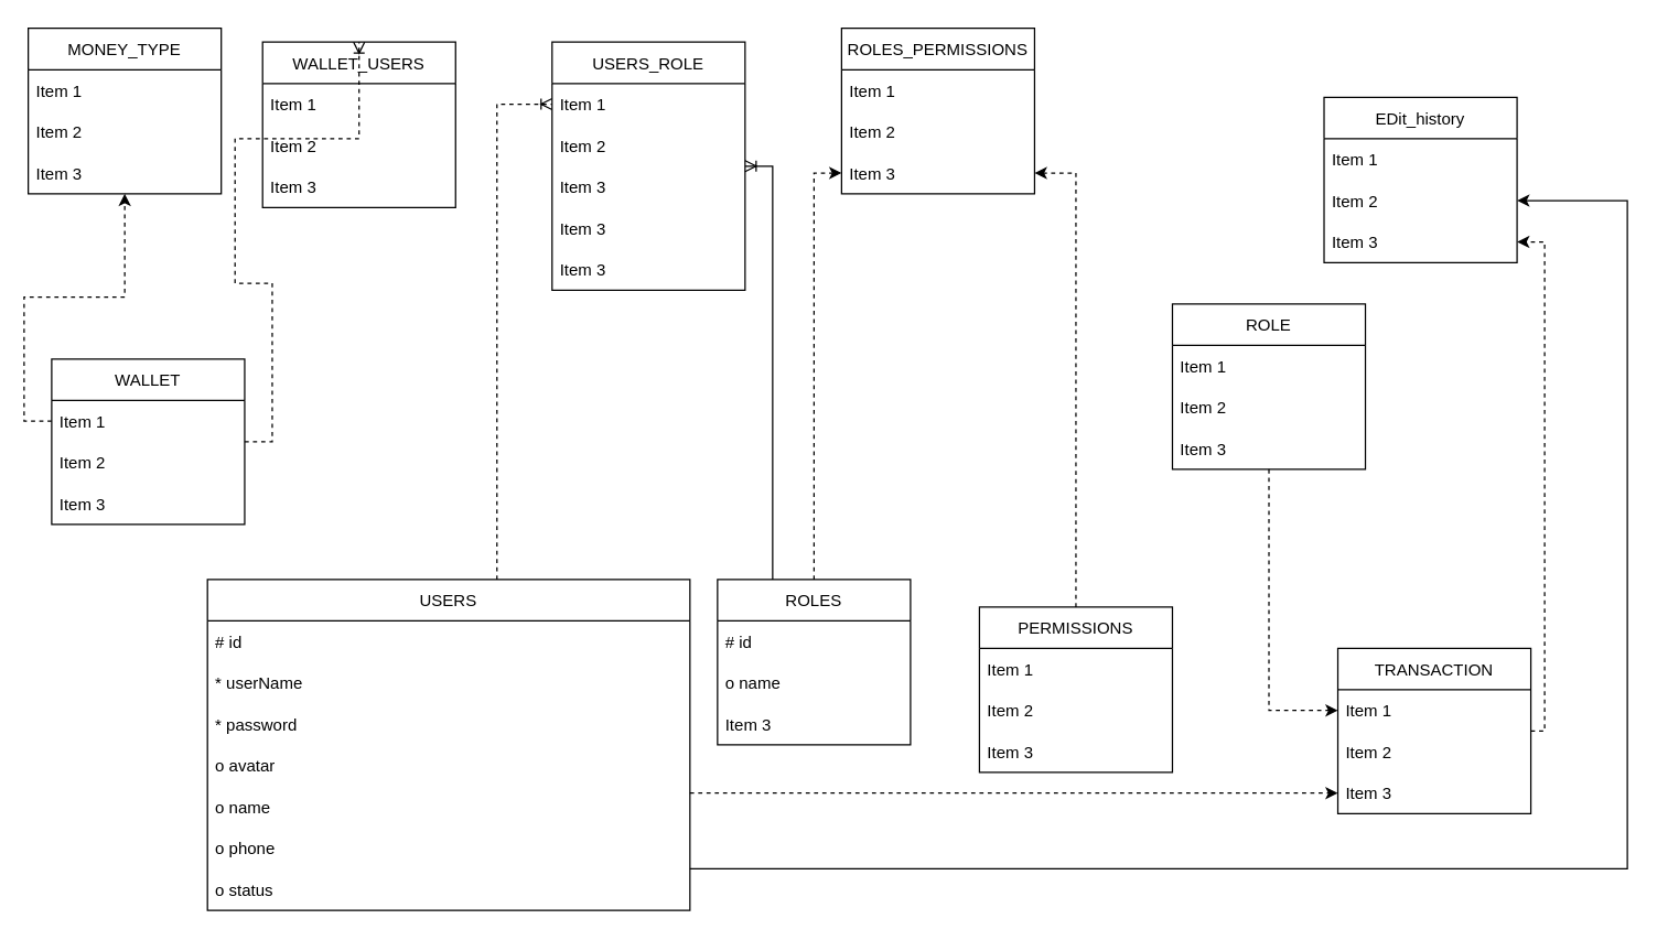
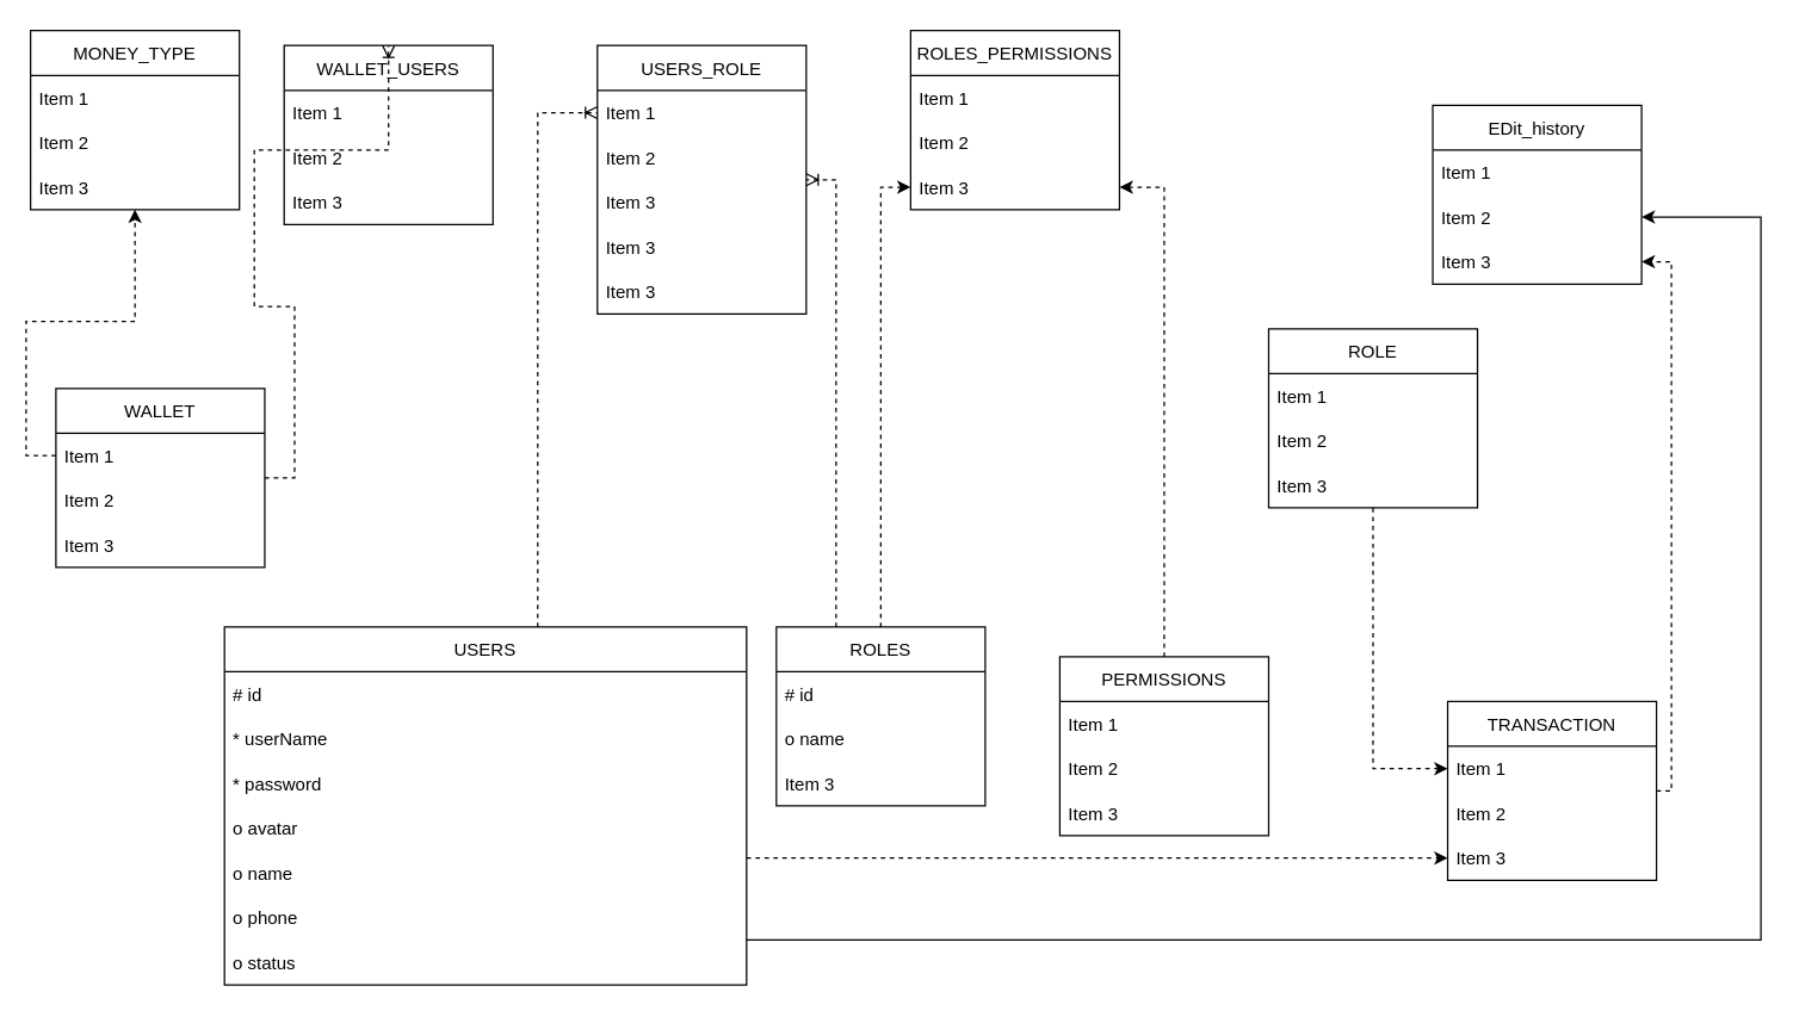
  <mxCell id="0" />
  <mxCell id="1" parent="0" />
  <mxCell id="2" style="edgeStyle=orthogonalEdgeStyle;rounded=0;orthogonalLoop=1;jettySize=auto;html=1;entryX=0;entryY=0.5;entryDx=0;entryDy=0;dashed=1;elbow=vertical;" edge="1" parent="1" source="57" target="49"><mxGeometry relative="1" as="geometry" /></mxCell>
  <mxCell id="3" value="WALLET_USERS" style="swimlane;fontStyle=0;childLayout=stackLayout;horizontal=1;startSize=30;horizontalStack=0;resizeParent=1;resizeParentMax=0;resizeLast=0;collapsible=1;marginBottom=0;" parent="1" vertex="1"><mxGeometry x="190" y="30" width="140" height="120" as="geometry" /></mxCell>
  <mxCell id="4" value="Item 1" style="text;strokeColor=none;fillColor=none;align=left;verticalAlign=middle;spacingLeft=4;spacingRight=4;overflow=hidden;points=[[0,0.5],[1,0.5]];portConstraint=eastwest;rotatable=0;" parent="3" vertex="1"><mxGeometry y="30" width="140" height="30" as="geometry" /></mxCell>
  <mxCell id="5" value="Item 2" style="text;strokeColor=none;fillColor=none;align=left;verticalAlign=middle;spacingLeft=4;spacingRight=4;overflow=hidden;points=[[0,0.5],[1,0.5]];portConstraint=eastwest;rotatable=0;" parent="3" vertex="1"><mxGeometry y="60" width="140" height="30" as="geometry" /></mxCell>
  <mxCell id="6" value="Item 3" style="text;strokeColor=none;fillColor=none;align=left;verticalAlign=middle;spacingLeft=4;spacingRight=4;overflow=hidden;points=[[0,0.5],[1,0.5]];portConstraint=eastwest;rotatable=0;" parent="3" vertex="1"><mxGeometry y="90" width="140" height="30" as="geometry" /></mxCell>
  <mxCell id="7" value="USERS_ROLE" style="swimlane;fontStyle=0;childLayout=stackLayout;horizontal=1;startSize=30;horizontalStack=0;resizeParent=1;resizeParentMax=0;resizeLast=0;collapsible=1;marginBottom=0;" parent="1" vertex="1"><mxGeometry x="400" y="30" width="140" height="180" as="geometry" /></mxCell>
  <mxCell id="8" value="Item 1" style="text;strokeColor=none;fillColor=none;align=left;verticalAlign=middle;spacingLeft=4;spacingRight=4;overflow=hidden;points=[[0,0.5],[1,0.5]];portConstraint=eastwest;rotatable=0;" parent="7" vertex="1"><mxGeometry y="30" width="140" height="30" as="geometry" /></mxCell>
  <mxCell id="9" value="Item 2" style="text;strokeColor=none;fillColor=none;align=left;verticalAlign=middle;spacingLeft=4;spacingRight=4;overflow=hidden;points=[[0,0.5],[1,0.5]];portConstraint=eastwest;rotatable=0;" parent="7" vertex="1"><mxGeometry y="60" width="140" height="30" as="geometry" /></mxCell>
  <mxCell id="10" value="Item 3" style="text;strokeColor=none;fillColor=none;align=left;verticalAlign=middle;spacingLeft=4;spacingRight=4;overflow=hidden;points=[[0,0.5],[1,0.5]];portConstraint=eastwest;rotatable=0;" parent="7" vertex="1"><mxGeometry y="90" width="140" height="30" as="geometry" /></mxCell>
  <mxCell id="11" value="Item 3" style="text;strokeColor=none;fillColor=none;align=left;verticalAlign=middle;spacingLeft=4;spacingRight=4;overflow=hidden;points=[[0,0.5],[1,0.5]];portConstraint=eastwest;rotatable=0;" parent="7" vertex="1"><mxGeometry y="120" width="140" height="30" as="geometry" /></mxCell>
  <mxCell id="12" value="Item 3" style="text;strokeColor=none;fillColor=none;align=left;verticalAlign=middle;spacingLeft=4;spacingRight=4;overflow=hidden;points=[[0,0.5],[1,0.5]];portConstraint=eastwest;rotatable=0;" parent="7" vertex="1"><mxGeometry y="150" width="140" height="30" as="geometry" /></mxCell>
  <mxCell id="13" style="edgeStyle=orthogonalEdgeStyle;rounded=0;orthogonalLoop=1;jettySize=auto;html=1;entryX=0.5;entryY=0;entryDx=0;entryDy=0;dashed=1;endArrow=ERoneToMany;endFill=0;" parent="1" source="14" target="3" edge="1"><mxGeometry relative="1" as="geometry"><Array as="points"><mxPoint x="197" y="320" /><mxPoint x="197" y="205" /><mxPoint x="170" y="205" /><mxPoint x="170" y="100" /><mxPoint x="260" y="100" /></Array></mxGeometry></mxCell>
  <mxCell id="14" value="WALLET" style="swimlane;fontStyle=0;childLayout=stackLayout;horizontal=1;startSize=30;horizontalStack=0;resizeParent=1;resizeParentMax=0;resizeLast=0;collapsible=1;marginBottom=0;" parent="1" vertex="1"><mxGeometry x="37" y="260" width="140" height="120" as="geometry" /></mxCell>
  <mxCell id="15" value="Item 1" style="text;strokeColor=none;fillColor=none;align=left;verticalAlign=middle;spacingLeft=4;spacingRight=4;overflow=hidden;points=[[0,0.5],[1,0.5]];portConstraint=eastwest;rotatable=0;" parent="14" vertex="1"><mxGeometry y="30" width="140" height="30" as="geometry" /></mxCell>
  <mxCell id="16" value="Item 2" style="text;strokeColor=none;fillColor=none;align=left;verticalAlign=middle;spacingLeft=4;spacingRight=4;overflow=hidden;points=[[0,0.5],[1,0.5]];portConstraint=eastwest;rotatable=0;" parent="14" vertex="1"><mxGeometry y="60" width="140" height="30" as="geometry" /></mxCell>
  <mxCell id="17" value="Item 3" style="text;strokeColor=none;fillColor=none;align=left;verticalAlign=middle;spacingLeft=4;spacingRight=4;overflow=hidden;points=[[0,0.5],[1,0.5]];portConstraint=eastwest;rotatable=0;" parent="14" vertex="1"><mxGeometry y="90" width="140" height="30" as="geometry" /></mxCell>
  <mxCell id="18" value="ROLES_PERMISSIONS" style="swimlane;fontStyle=0;childLayout=stackLayout;horizontal=1;startSize=30;horizontalStack=0;resizeParent=1;resizeParentMax=0;resizeLast=0;collapsible=1;marginBottom=0;" parent="1" vertex="1"><mxGeometry x="610" y="20" width="140" height="120" as="geometry" /></mxCell>
  <mxCell id="19" value="Item 1" style="text;strokeColor=none;fillColor=none;align=left;verticalAlign=middle;spacingLeft=4;spacingRight=4;overflow=hidden;points=[[0,0.5],[1,0.5]];portConstraint=eastwest;rotatable=0;" parent="18" vertex="1"><mxGeometry y="30" width="140" height="30" as="geometry" /></mxCell>
  <mxCell id="20" value="Item 2" style="text;strokeColor=none;fillColor=none;align=left;verticalAlign=middle;spacingLeft=4;spacingRight=4;overflow=hidden;points=[[0,0.5],[1,0.5]];portConstraint=eastwest;rotatable=0;" parent="18" vertex="1"><mxGeometry y="60" width="140" height="30" as="geometry" /></mxCell>
  <mxCell id="21" value="Item 3" style="text;strokeColor=none;fillColor=none;align=left;verticalAlign=middle;spacingLeft=4;spacingRight=4;overflow=hidden;points=[[0,0.5],[1,0.5]];portConstraint=eastwest;rotatable=0;" parent="18" vertex="1"><mxGeometry y="90" width="140" height="30" as="geometry" /></mxCell>
  <mxCell id="22" value="MONEY_TYPE" style="swimlane;fontStyle=0;childLayout=stackLayout;horizontal=1;startSize=30;horizontalStack=0;resizeParent=1;resizeParentMax=0;resizeLast=0;collapsible=1;marginBottom=0;" parent="1" vertex="1"><mxGeometry x="20" y="20" width="140" height="120" as="geometry" /></mxCell>
  <mxCell id="23" value="Item 1" style="text;strokeColor=none;fillColor=none;align=left;verticalAlign=middle;spacingLeft=4;spacingRight=4;overflow=hidden;points=[[0,0.5],[1,0.5]];portConstraint=eastwest;rotatable=0;" parent="22" vertex="1"><mxGeometry y="30" width="140" height="30" as="geometry" /></mxCell>
  <mxCell id="24" value="Item 2" style="text;strokeColor=none;fillColor=none;align=left;verticalAlign=middle;spacingLeft=4;spacingRight=4;overflow=hidden;points=[[0,0.5],[1,0.5]];portConstraint=eastwest;rotatable=0;" parent="22" vertex="1"><mxGeometry y="60" width="140" height="30" as="geometry" /></mxCell>
  <mxCell id="25" value="Item 3" style="text;strokeColor=none;fillColor=none;align=left;verticalAlign=middle;spacingLeft=4;spacingRight=4;overflow=hidden;points=[[0,0.5],[1,0.5]];portConstraint=eastwest;rotatable=0;" parent="22" vertex="1"><mxGeometry y="90" width="140" height="30" as="geometry" /></mxCell>
  <mxCell id="26" style="edgeStyle=orthogonalEdgeStyle;rounded=0;orthogonalLoop=1;jettySize=auto;html=1;entryX=1;entryY=0.5;entryDx=0;entryDy=0;dashed=1;elbow=vertical;" edge="1" parent="1" source="27" target="21"><mxGeometry relative="1" as="geometry" /></mxCell>
  <mxCell id="27" value="PERMISSIONS" style="swimlane;fontStyle=0;childLayout=stackLayout;horizontal=1;startSize=30;horizontalStack=0;resizeParent=1;resizeParentMax=0;resizeLast=0;collapsible=1;marginBottom=0;" parent="1" vertex="1"><mxGeometry x="710" y="440" width="140" height="120" as="geometry" /></mxCell>
  <mxCell id="28" value="Item 1" style="text;strokeColor=none;fillColor=none;align=left;verticalAlign=middle;spacingLeft=4;spacingRight=4;overflow=hidden;points=[[0,0.5],[1,0.5]];portConstraint=eastwest;rotatable=0;" parent="27" vertex="1"><mxGeometry y="30" width="140" height="30" as="geometry" /></mxCell>
  <mxCell id="29" value="Item 2" style="text;strokeColor=none;fillColor=none;align=left;verticalAlign=middle;spacingLeft=4;spacingRight=4;overflow=hidden;points=[[0,0.5],[1,0.5]];portConstraint=eastwest;rotatable=0;" parent="27" vertex="1"><mxGeometry y="60" width="140" height="30" as="geometry" /></mxCell>
  <mxCell id="30" value="Item 3" style="text;strokeColor=none;fillColor=none;align=left;verticalAlign=middle;spacingLeft=4;spacingRight=4;overflow=hidden;points=[[0,0.5],[1,0.5]];portConstraint=eastwest;rotatable=0;" parent="27" vertex="1"><mxGeometry y="90" width="140" height="30" as="geometry" /></mxCell>
- <mxCell id="31" style="edgeStyle=orthogonalEdgeStyle;rounded=0;orthogonalLoop=1;jettySize=auto;html=1;entryX=1;entryY=0.5;entryDx=0;entryDy=0;dashed=0;endArrow=ERoneToMany;endFill=0;" parent="1" source="33" target="7" edge="1"><mxGeometry relative="1" as="geometry"><Array as="points"><mxPoint x="560" y="330" /><mxPoint x="560" y="120" /></Array></mxGeometry></mxCell>
+ <mxCell id="31" style="edgeStyle=orthogonalEdgeStyle;rounded=0;orthogonalLoop=1;jettySize=auto;html=1;entryX=1;entryY=0.5;entryDx=0;entryDy=0;dashed=1;endArrow=ERoneToMany;endFill=0;" parent="1" source="33" target="7" edge="1"><mxGeometry relative="1" as="geometry"><Array as="points"><mxPoint x="560" y="330" /><mxPoint x="560" y="120" /></Array></mxGeometry></mxCell>
  <mxCell id="32" style="edgeStyle=orthogonalEdgeStyle;rounded=0;orthogonalLoop=1;jettySize=auto;html=1;entryX=0;entryY=0.5;entryDx=0;entryDy=0;dashed=1;elbow=vertical;" edge="1" parent="1" source="33" target="21"><mxGeometry relative="1" as="geometry" /></mxCell>
  <mxCell id="33" value="ROLES" style="swimlane;fontStyle=0;childLayout=stackLayout;horizontal=1;startSize=30;horizontalStack=0;resizeParent=1;resizeParentMax=0;resizeLast=0;collapsible=1;marginBottom=0;" parent="1" vertex="1"><mxGeometry y="420" width="140" height="120" as="geometry" x="520" /></mxCell>
  <mxCell id="34" value="# id" style="text;strokeColor=none;fillColor=none;align=left;verticalAlign=middle;spacingLeft=4;spacingRight=4;overflow=hidden;points=[[0,0.5],[1,0.5]];portConstraint=eastwest;rotatable=0;" parent="33" vertex="1"><mxGeometry y="30" width="140" height="30" as="geometry" /></mxCell>
  <mxCell id="35" value="o name" style="text;strokeColor=none;fillColor=none;align=left;verticalAlign=middle;spacingLeft=4;spacingRight=4;overflow=hidden;points=[[0,0.5],[1,0.5]];portConstraint=eastwest;rotatable=0;" parent="33" vertex="1"><mxGeometry y="60" width="140" height="30" as="geometry" /></mxCell>
  <mxCell id="36" value="Item 3" style="text;strokeColor=none;fillColor=none;align=left;verticalAlign=middle;spacingLeft=4;spacingRight=4;overflow=hidden;points=[[0,0.5],[1,0.5]];portConstraint=eastwest;rotatable=0;" parent="33" vertex="1"><mxGeometry y="90" width="140" height="30" as="geometry" /></mxCell>
  <mxCell id="37" style="edgeStyle=orthogonalEdgeStyle;rounded=0;orthogonalLoop=1;jettySize=auto;html=1;entryX=0;entryY=0.5;entryDx=0;entryDy=0;endArrow=ERoneToMany;endFill=0;dashed=1;" parent="1" source="39" target="8" edge="1"><mxGeometry relative="1" as="geometry"><Array as="points"><mxPoint x="360" y="75" /></Array></mxGeometry></mxCell>
  <mxCell id="38" style="edgeStyle=orthogonalEdgeStyle;rounded=0;orthogonalLoop=1;jettySize=auto;html=1;entryX=1;entryY=0.5;entryDx=0;entryDy=0;" edge="1" parent="1" source="39" target="54"><mxGeometry relative="1" as="geometry"><Array as="points"><mxPoint x="1180" y="630" /><mxPoint x="1180" y="145" /></Array></mxGeometry></mxCell>
  <mxCell id="39" value="USERS" style="swimlane;fontStyle=0;childLayout=stackLayout;horizontal=1;startSize=30;horizontalStack=0;resizeParent=1;resizeParentMax=0;resizeLast=0;collapsible=1;marginBottom=0;" parent="1" vertex="1"><mxGeometry x="150" y="420" width="350" height="240" as="geometry" /></mxCell>
  <mxCell id="40" value="# id" style="text;strokeColor=none;fillColor=none;align=left;verticalAlign=middle;spacingLeft=4;spacingRight=4;overflow=hidden;points=[[0,0.5],[1,0.5]];portConstraint=eastwest;rotatable=0;" parent="39" vertex="1"><mxGeometry y="30" width="350" height="30" as="geometry" /></mxCell>
  <mxCell id="41" value="* userName" style="text;strokeColor=none;fillColor=none;align=left;verticalAlign=middle;spacingLeft=4;spacingRight=4;overflow=hidden;points=[[0,0.5],[1,0.5]];portConstraint=eastwest;rotatable=0;" parent="39" vertex="1"><mxGeometry y="60" width="350" height="30" as="geometry" /></mxCell>
  <mxCell id="42" value="* password" style="text;strokeColor=none;fillColor=none;align=left;verticalAlign=middle;spacingLeft=4;spacingRight=4;overflow=hidden;points=[[0,0.5],[1,0.5]];portConstraint=eastwest;rotatable=0;" parent="39" vertex="1"><mxGeometry y="90" width="350" height="30" as="geometry" /></mxCell>
  <mxCell id="43" value="o avatar" style="text;strokeColor=none;fillColor=none;align=left;verticalAlign=middle;spacingLeft=4;spacingRight=4;overflow=hidden;points=[[0,0.5],[1,0.5]];portConstraint=eastwest;rotatable=0;" parent="39" vertex="1"><mxGeometry y="120" width="350" height="30" as="geometry" /></mxCell>
  <mxCell id="44" value="o name" style="text;strokeColor=none;fillColor=none;align=left;verticalAlign=middle;spacingLeft=4;spacingRight=4;overflow=hidden;points=[[0,0.5],[1,0.5]];portConstraint=eastwest;rotatable=0;" parent="39" vertex="1"><mxGeometry y="150" width="350" height="30" as="geometry" /></mxCell>
  <mxCell id="45" value="o phone" style="text;strokeColor=none;fillColor=none;align=left;verticalAlign=middle;spacingLeft=4;spacingRight=4;overflow=hidden;points=[[0,0.5],[1,0.5]];portConstraint=eastwest;rotatable=0;" parent="39" vertex="1"><mxGeometry y="180" width="350" height="30" as="geometry" /></mxCell>
  <mxCell id="46" value="o status" style="text;strokeColor=none;fillColor=none;align=left;verticalAlign=middle;spacingLeft=4;spacingRight=4;overflow=hidden;points=[[0,0.5],[1,0.5]];portConstraint=eastwest;rotatable=0;" parent="39" vertex="1"><mxGeometry y="210" width="350" height="30" as="geometry" /></mxCell>
  <mxCell id="47" style="edgeStyle=orthogonalEdgeStyle;rounded=0;orthogonalLoop=1;jettySize=auto;html=1;entryX=1;entryY=0.5;entryDx=0;entryDy=0;dashed=1;elbow=vertical;" edge="1" parent="1" source="48" target="55"><mxGeometry relative="1" as="geometry"><Array as="points"><mxPoint x="1120" y="530" /><mxPoint x="1120" y="175" /></Array></mxGeometry></mxCell>
  <mxCell id="48" value="TRANSACTION" style="swimlane;fontStyle=0;childLayout=stackLayout;horizontal=1;startSize=30;horizontalStack=0;resizeParent=1;resizeParentMax=0;resizeLast=0;collapsible=1;marginBottom=0;" parent="1" vertex="1"><mxGeometry x="970" y="470" width="140" height="120" as="geometry" /></mxCell>
  <mxCell id="49" value="Item 1" style="text;strokeColor=none;fillColor=none;align=left;verticalAlign=middle;spacingLeft=4;spacingRight=4;overflow=hidden;points=[[0,0.5],[1,0.5]];portConstraint=eastwest;rotatable=0;" parent="48" vertex="1"><mxGeometry y="30" width="140" height="30" as="geometry" /></mxCell>
  <mxCell id="50" value="Item 2" style="text;strokeColor=none;fillColor=none;align=left;verticalAlign=middle;spacingLeft=4;spacingRight=4;overflow=hidden;points=[[0,0.5],[1,0.5]];portConstraint=eastwest;rotatable=0;" parent="48" vertex="1"><mxGeometry y="60" width="140" height="30" as="geometry" /></mxCell>
  <mxCell id="51" value="Item 3" style="text;strokeColor=none;fillColor=none;align=left;verticalAlign=middle;spacingLeft=4;spacingRight=4;overflow=hidden;points=[[0,0.5],[1,0.5]];portConstraint=eastwest;rotatable=0;" parent="48" vertex="1"><mxGeometry y="90" width="140" height="30" as="geometry" /></mxCell>
  <mxCell id="52" value="EDit_history" style="swimlane;fontStyle=0;childLayout=stackLayout;horizontal=1;startSize=30;horizontalStack=0;resizeParent=1;resizeParentMax=0;resizeLast=0;collapsible=1;marginBottom=0;" vertex="1" parent="1"><mxGeometry x="960" y="70" width="140" height="120" as="geometry" /></mxCell>
  <mxCell id="53" value="Item 1" style="text;strokeColor=none;fillColor=none;align=left;verticalAlign=middle;spacingLeft=4;spacingRight=4;overflow=hidden;points=[[0,0.5],[1,0.5]];portConstraint=eastwest;rotatable=0;" vertex="1" parent="52"><mxGeometry y="30" width="140" height="30" as="geometry" /></mxCell>
  <mxCell id="54" value="Item 2" style="text;strokeColor=none;fillColor=none;align=left;verticalAlign=middle;spacingLeft=4;spacingRight=4;overflow=hidden;points=[[0,0.5],[1,0.5]];portConstraint=eastwest;rotatable=0;" vertex="1" parent="52"><mxGeometry y="60" width="140" height="30" as="geometry" /></mxCell>
  <mxCell id="55" value="Item 3" style="text;strokeColor=none;fillColor=none;align=left;verticalAlign=middle;spacingLeft=4;spacingRight=4;overflow=hidden;points=[[0,0.5],[1,0.5]];portConstraint=eastwest;rotatable=0;" vertex="1" parent="52"><mxGeometry y="90" width="140" height="30" as="geometry" /></mxCell>
  <mxCell id="56" style="edgeStyle=orthogonalEdgeStyle;rounded=0;orthogonalLoop=1;jettySize=auto;html=1;entryX=0.5;entryY=1;entryDx=0;entryDy=0;dashed=1;elbow=vertical;" edge="1" parent="1" source="15" target="22"><mxGeometry relative="1" as="geometry" /></mxCell>
  <mxCell id="57" value="ROLE" style="swimlane;fontStyle=0;childLayout=stackLayout;horizontal=1;startSize=30;horizontalStack=0;resizeParent=1;resizeParentMax=0;resizeLast=0;collapsible=1;marginBottom=0;" parent="1" vertex="1"><mxGeometry x="850" y="220" width="140" height="120" as="geometry" /></mxCell>
  <mxCell id="58" value="Item 1" style="text;strokeColor=none;fillColor=none;align=left;verticalAlign=middle;spacingLeft=4;spacingRight=4;overflow=hidden;points=[[0,0.5],[1,0.5]];portConstraint=eastwest;rotatable=0;" parent="57" vertex="1"><mxGeometry y="30" width="140" height="30" as="geometry" /></mxCell>
  <mxCell id="59" value="Item 2" style="text;strokeColor=none;fillColor=none;align=left;verticalAlign=middle;spacingLeft=4;spacingRight=4;overflow=hidden;points=[[0,0.5],[1,0.5]];portConstraint=eastwest;rotatable=0;" parent="57" vertex="1"><mxGeometry y="60" width="140" height="30" as="geometry" /></mxCell>
  <mxCell id="60" value="Item 3" style="text;strokeColor=none;fillColor=none;align=left;verticalAlign=middle;spacingLeft=4;spacingRight=4;overflow=hidden;points=[[0,0.5],[1,0.5]];portConstraint=eastwest;rotatable=0;" parent="57" vertex="1"><mxGeometry y="90" width="140" height="30" as="geometry" /></mxCell>
  <mxCell id="61" style="edgeStyle=orthogonalEdgeStyle;rounded=0;orthogonalLoop=1;jettySize=auto;html=1;entryX=0;entryY=0.5;entryDx=0;entryDy=0;dashed=1;elbow=vertical;" edge="1" parent="1" source="44" target="51"><mxGeometry relative="1" as="geometry"><Array as="points"><mxPoint x="620" y="575" /><mxPoint x="620" y="575" /></Array></mxGeometry></mxCell>
